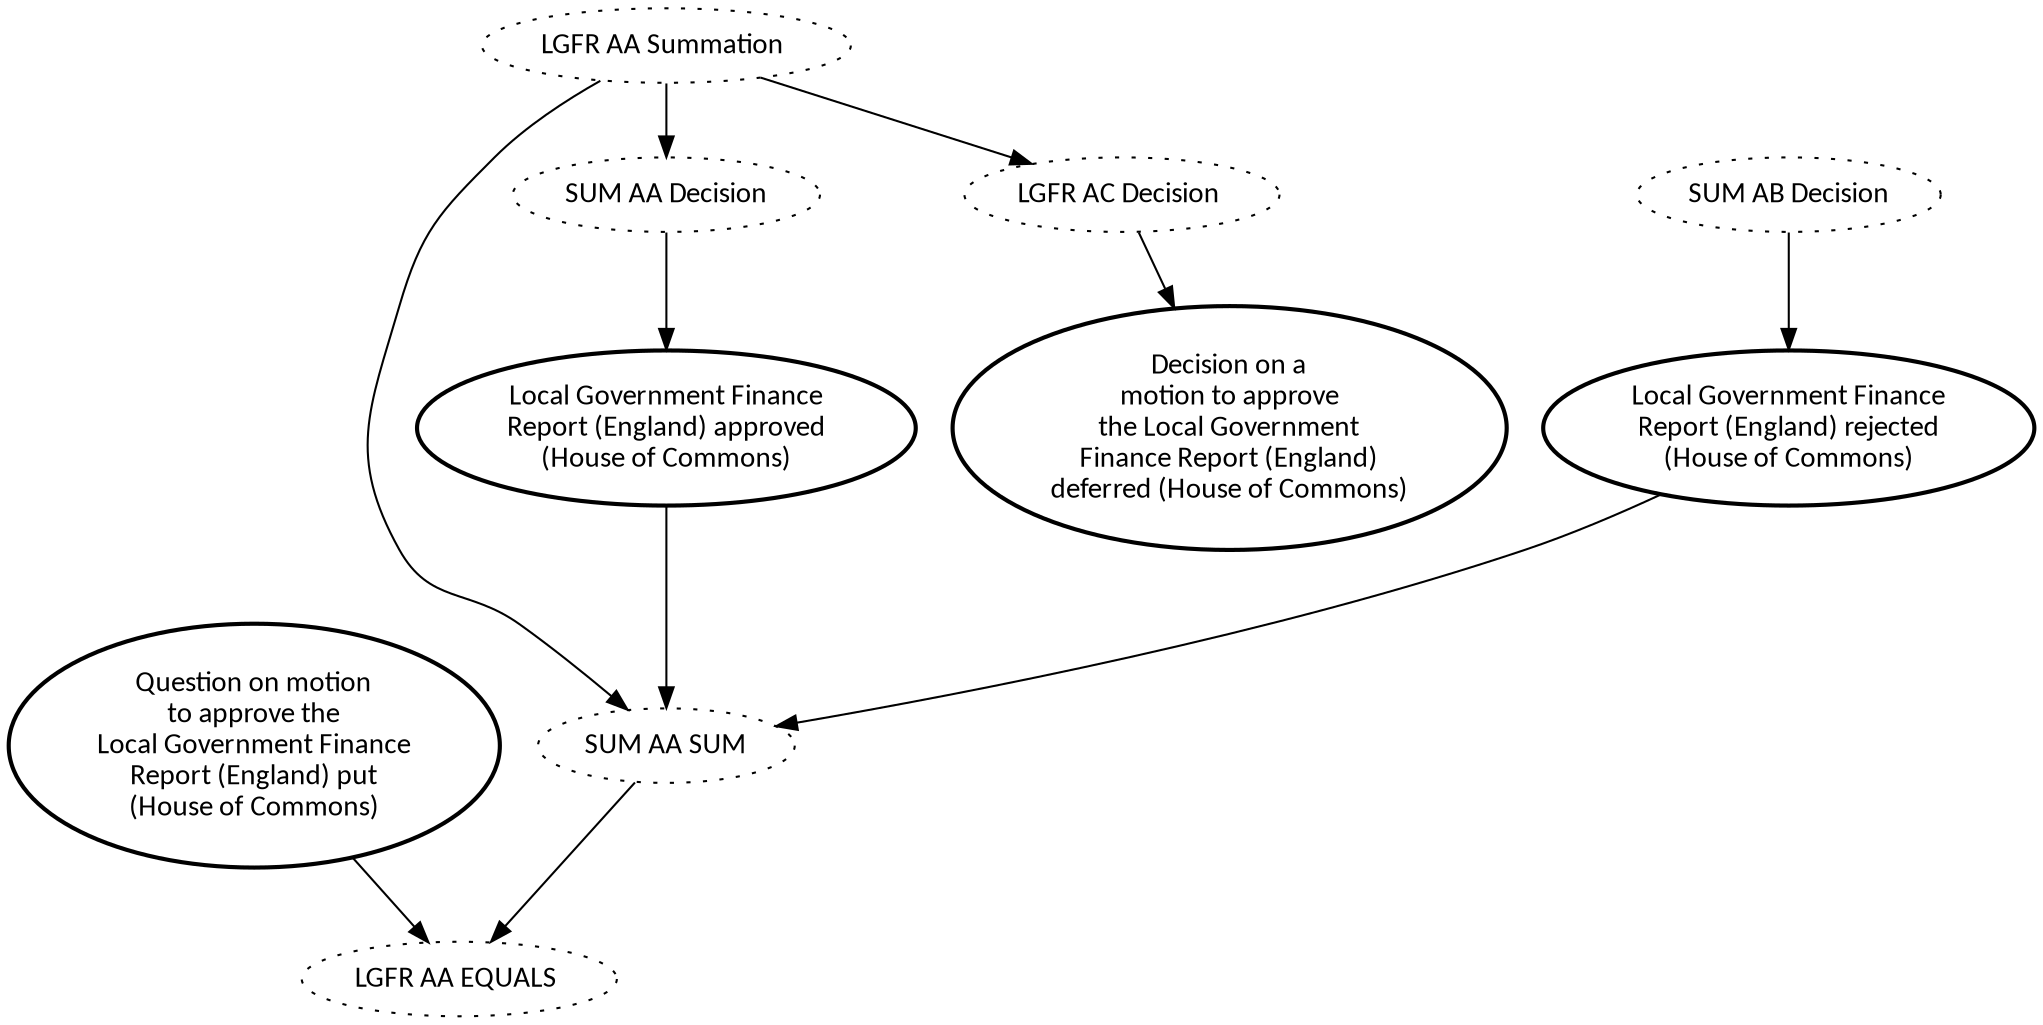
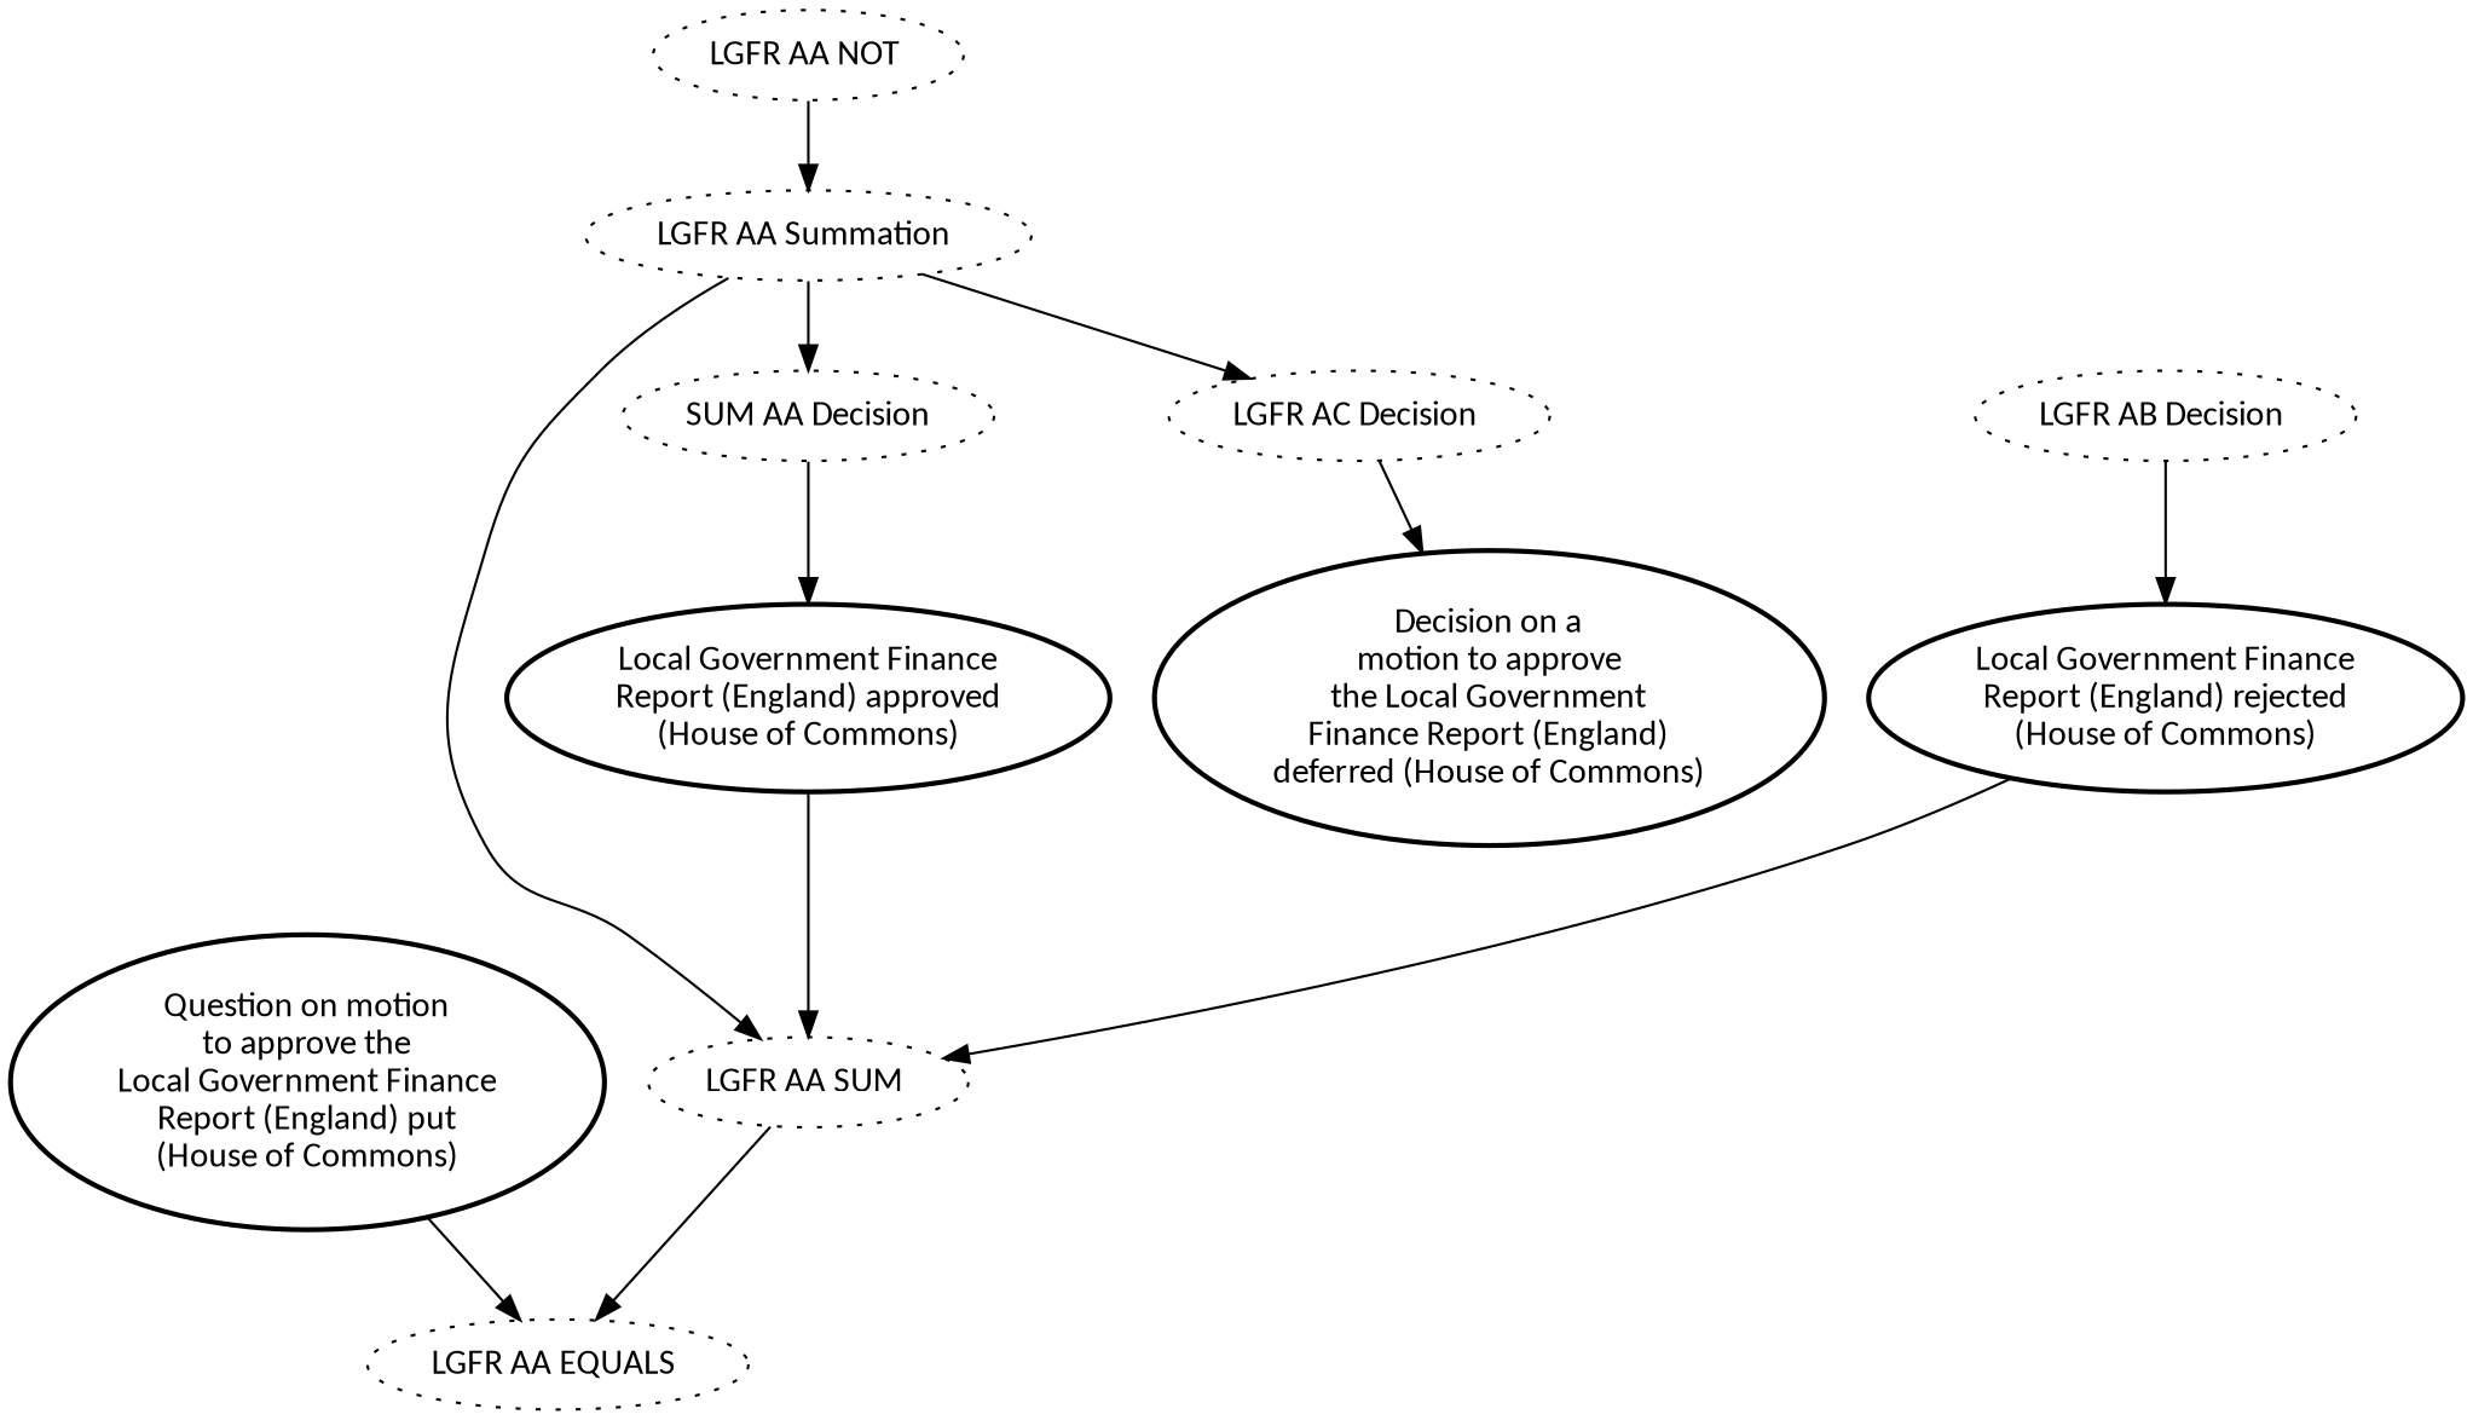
  digraph {
    fontname=calibri
    node [fontname=calibri style=dotted]
    edge [color=black fontname=calibri style=solid]
    n1 [label="Local Government Finance\nReport (England) approved\n(House of Commons)" style=bold]
-   n2 [label="SUM AA SUM"]
+   n2 [label="LGFR AA SUM "]
    n3 [label="LGFR AA EQUALS "]
    n4 [label="Question on motion\nto approve the\nLocal Government Finance\nReport (England) put\n(House of Commons)" style=bold]
+   n5 [label="LGFR AA NOT "]
    n6 [label="LGFR AA Summation "]
    n7 [label="Local Government Finance\nReport (England) rejected\n(House of Commons)" style=bold]
    n8 [label="SUM AA Decision"]
    n9 [label="LGFR AC Decision "]
-   n10 [label="SUM AB Decision"]
+   n10 [label="LGFR AB Decision "]
    n11 [label="Decision on a\nmotion to approve\nthe Local Government\nFinance Report (England)\ndeferred (House of Commons)" style=bold]
    n1 -> n2
    n2 -> n3
    n4 -> n3
+   n5 -> n6
    n6 -> n2
    n6 -> n8
    n6 -> n9
    n7 -> n2
    n8 -> n1
    n9 -> n11
    n10 -> n7
  }
